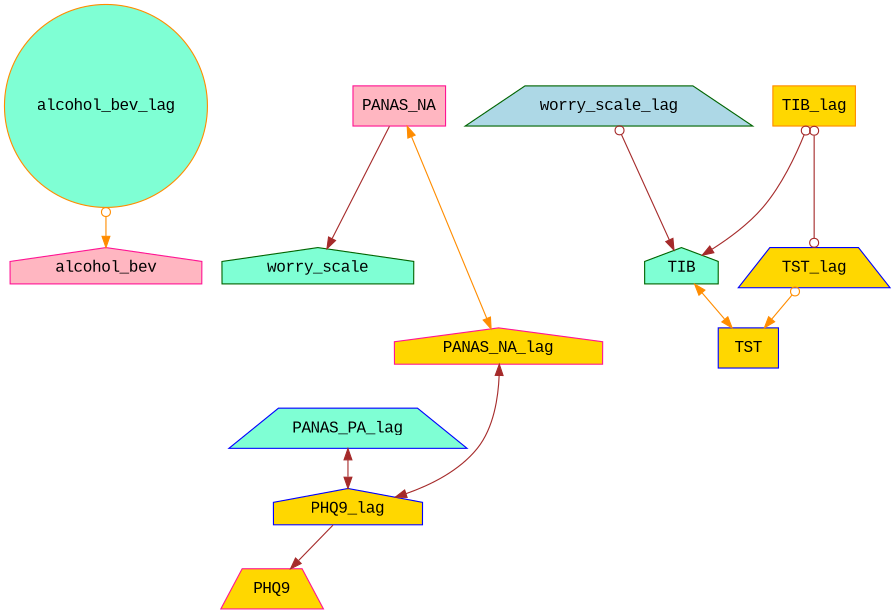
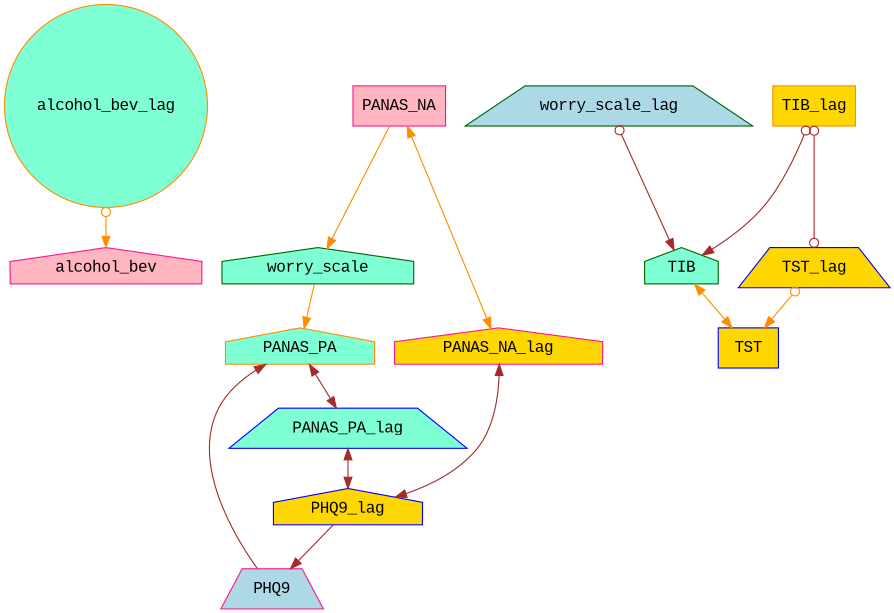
  digraph {
    fontname="Liberation Mono"
    node [color=deeppink fillcolor=aquamarine fontname="Liberation Mono" shape=house style=filled]
    edge [arrowhead=normal arrowtail=odot color=brown dir=both fontname="Liberation Mono"]
    alcohol_bev_lag [color=darkorange shape=circle]
    alcohol_bev [fillcolor=lightpink]
    worry_scale [color=darkgreen]
+   PANAS_PA [color=darkorange]
    PANAS_PA_lag [color=blue shape=trapezium]
    PHQ9_lag [color=blue fillcolor=gold]
-   PHQ9 [fillcolor=gold shape=trapezium]
+   PHQ9 [fillcolor=lightblue shape=trapezium]
    PANAS_NA [fillcolor=lightpink shape=box]
    PANAS_NA_lag [fillcolor=gold]
    TIB [color=darkgreen]
    TST [color=blue fillcolor=gold shape=box]
    TIB_lag [color=darkorange fillcolor=gold shape=box]
    TST_lag [color=blue fillcolor=gold shape=trapezium]
    worry_scale_lag [color=darkgreen fillcolor=lightblue shape=trapezium]
    alcohol_bev_lag -> alcohol_bev [color=darkorange]
+   worry_scale -> PANAS_PA [arrowtail=none color=darkorange]
+   PANAS_PA -> PANAS_PA_lag [arrowtail=normal]
    PANAS_PA_lag -> PHQ9_lag [arrowtail=normal]
    PHQ9_lag -> PHQ9 [arrowtail=none]
-   PANAS_NA -> worry_scale [arrowtail=none]
+   PHQ9 -> PANAS_PA [arrowtail=none]
+   PANAS_NA -> worry_scale [arrowtail=none color=darkorange]
    PANAS_NA -> PANAS_NA_lag [arrowtail=normal color=darkorange]
    PANAS_NA_lag -> PHQ9_lag [arrowtail=normal]
    TIB -> TST [arrowtail=normal color=darkorange]
    TIB_lag -> TIB
    TIB_lag -> TST_lag [arrowhead=odot]
    TST_lag -> TST [color=darkorange]
    worry_scale_lag -> TIB
  }
